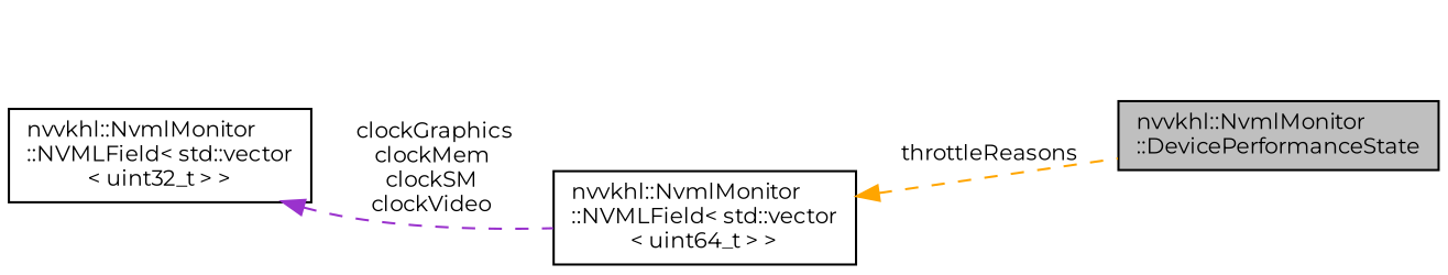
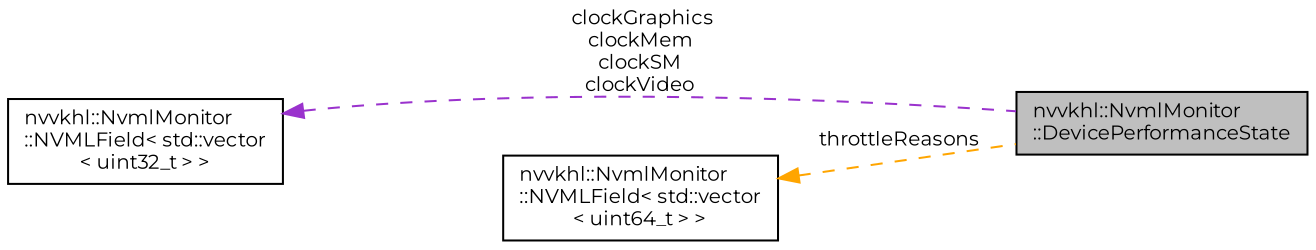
  digraph {
    fontname=Montserrat
    rankdir=LR
    node [color=black fillcolor=white fontname=Montserrat fontsize=10 shape=record style=filled]
    edge [dir=back fontname=Montserrat fontsize=10 labelfontname=Helvetica labelfontsize=10 style=dashed]
    n1 [fillcolor=grey75 fontcolor=black height=0.2 label="nvvkhl::NvmlMonitor\l::DevicePerformanceState" width=0.4]
    n2 [height=0.2 label="nvvkhl::NvmlMonitor\l::NVMLField\< std::vector\l\< uint32_t \> \>" width=0.4]
    n3 [height=0.2 label="nvvkhl::NvmlMonitor\l::NVMLField\< std::vector\l\< uint64_t \> \>" width=0.4]
-   n2 -> n3 [color=darkorchid3 label=" clockGraphics\nclockMem\nclockSM\nclockVideo"]
+   n2 -> n1 [color=darkorchid3 label=" clockGraphics\nclockMem\nclockSM\nclockVideo"]
    n3 -> n1 [color=orange label=" throttleReasons"]
  }
